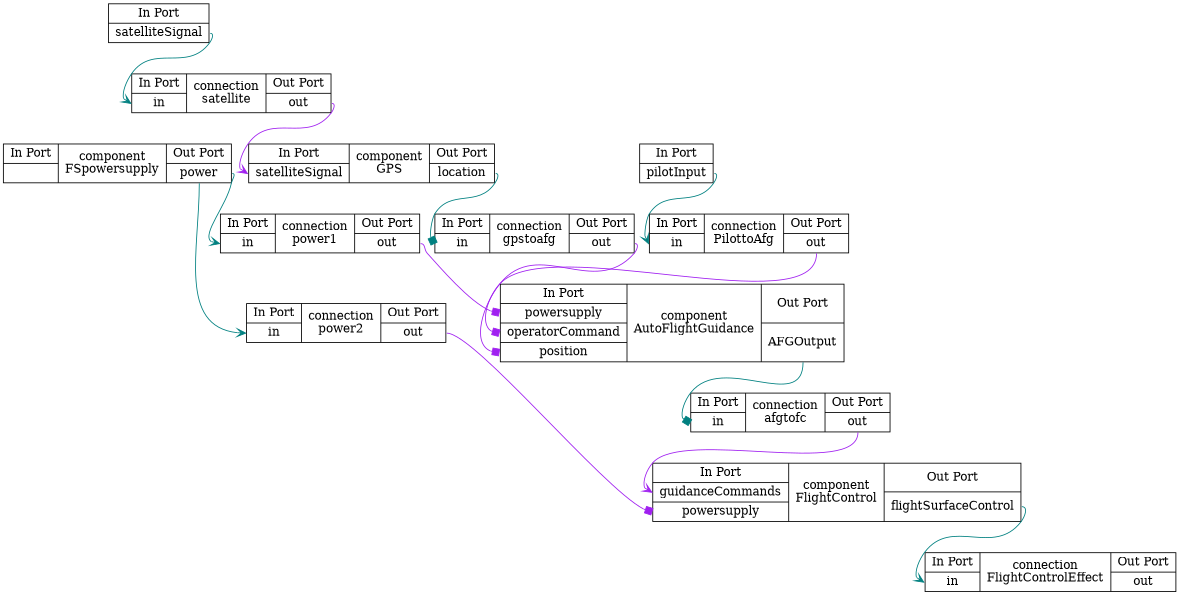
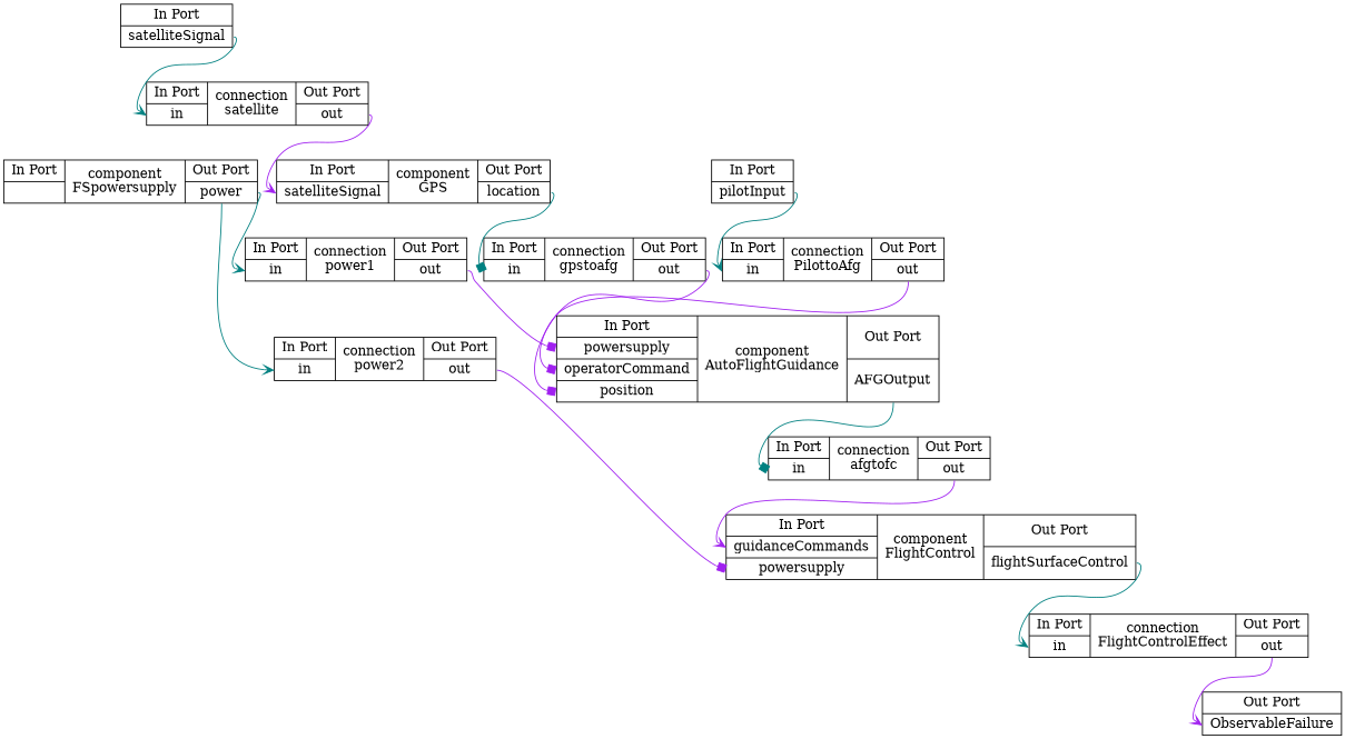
  digraph {
    rankdir=TB
    node [shape=record]
    edge [headport=in tailport=out color=teal arrowhead=vee]
    n1 [label="{In Port|<powersupply>powersupply|<operatorCommand>operatorCommand|<position>position} |component\nAutoFlightGuidance|{Out Port|<AFGOutput>AFGOutput} "]
    n2 [label="{In Port|<in>in} |connection\nafgtofc|{Out Port|<out>out} "]
    n3 [label="{In Port|} |component\nFSpowersupply|{Out Port|<power>power} "]
    n4 [label="{In Port|<in>in} |connection\npower1|{Out Port|<out>out} "]
    n5 [label="{In Port|<in>in} |connection\npower2|{Out Port|<out>out} "]
    n6 [label="{In Port|<guidanceCommands>guidanceCommands|<powersupply>powersupply} |component\nFlightControl|{Out Port|<flightSurfaceControl>flightSurfaceControl} "]
    n7 [label="{In Port|<in>in} |connection\nFlightControlEffect|{Out Port|<out>out} "]
    n8 [label="{In Port|<satelliteSignal>satelliteSignal} |component\nGPS|{Out Port|<location>location} "]
    n9 [label="{In Port|<in>in} |connection\ngpstoafg|{Out Port|<out>out} "]
+   n10 [label="{Out Port|<ObservableFailure>ObservableFailure}" rank=sink]
    n11 [label="{In Port|<in>in} |connection\nPilottoAfg|{Out Port|<out>out} "]
    n12 [label="{In Port|<in>in} |connection\nsatellite|{Out Port|<out>out} "]
    n13 [label="{In Port|<pilotInput>pilotInput}" rank=source]
    n14 [label="{In Port|<satelliteSignal>satelliteSignal}" rank=source]
    n1 -> n2 [tailport=AFGOutput arrowhead=box]
    n2 -> n6 [headport=guidanceCommands color=purple]
    n3 -> n4 [tailport=power]
    n3 -> n5 [tailport=power]
    n4 -> n1 [headport=powersupply color=purple arrowhead=box]
    n5 -> n6 [headport=powersupply color=purple arrowhead=box]
    n6 -> n7 [tailport=flightSurfaceControl]
+   n7 -> n10 [headport=ObservableFailure color=purple]
    n8 -> n9 [tailport=location arrowhead=box]
    n9 -> n1 [headport=position color=purple arrowhead=box]
    n11 -> n1 [headport=operatorCommand color=purple arrowhead=box]
    n12 -> n8 [headport=satelliteSignal color=purple]
    n13 -> n11 [tailport=pilotInput]
    n14 -> n12 [tailport=satelliteSignal]
  }
